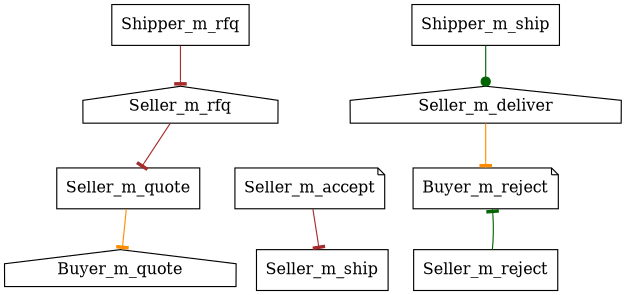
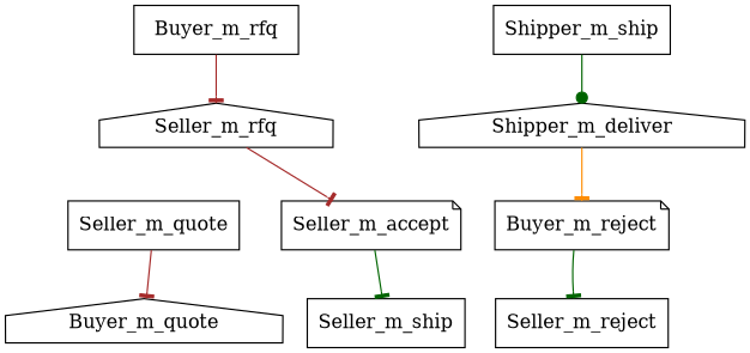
  digraph {
    node [shape=box]
    edge [arrowhead=tee color=brown]
    Seller_m_rfq [shape=house]
-   Buyer_m_rfq [label=Shipper_m_rfq]
+   Buyer_m_rfq
    Seller_m_quote
    Buyer_m_quote [shape=house]
    Seller_m_accept [shape=note]
    Seller_m_ship
-   Shipper_m_deliver [shape=house label=Seller_m_deliver]
+   Shipper_m_deliver [shape=house]
    Shipper_m_ship
    Buyer_m_reject [shape=note]
    Seller_m_reject
-   Seller_m_rfq -> Seller_m_quote
+   Seller_m_rfq -> Seller_m_accept
    Buyer_m_rfq -> Seller_m_rfq
-   Seller_m_quote -> Buyer_m_quote [color=darkorange]
-   Seller_m_accept -> Seller_m_ship
+   Seller_m_quote -> Buyer_m_quote
+   Seller_m_accept -> Seller_m_ship [color=darkgreen]
    Shipper_m_deliver -> Buyer_m_reject [color=darkorange]
    Shipper_m_ship -> Shipper_m_deliver [arrowhead=dot color=darkgreen]
-   Seller_m_reject -> Buyer_m_reject [color=darkgreen]
+   Buyer_m_reject -> Seller_m_reject [color=darkgreen]
  }
